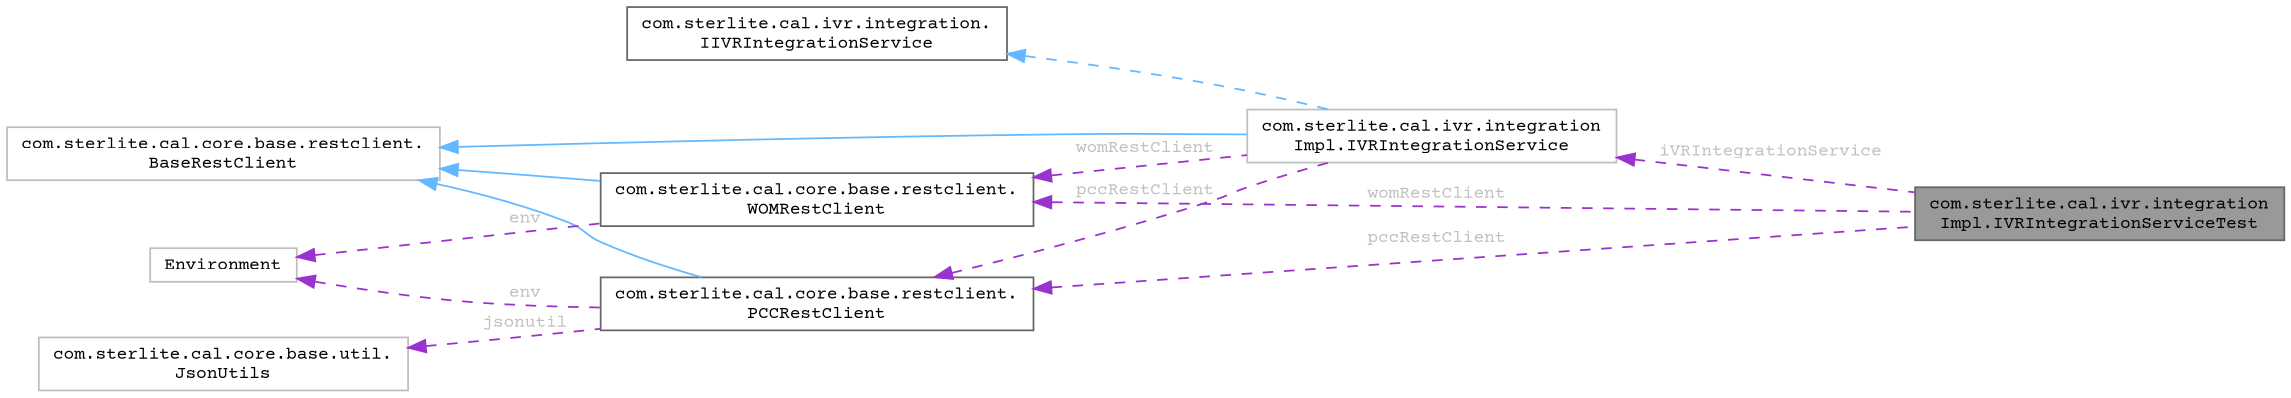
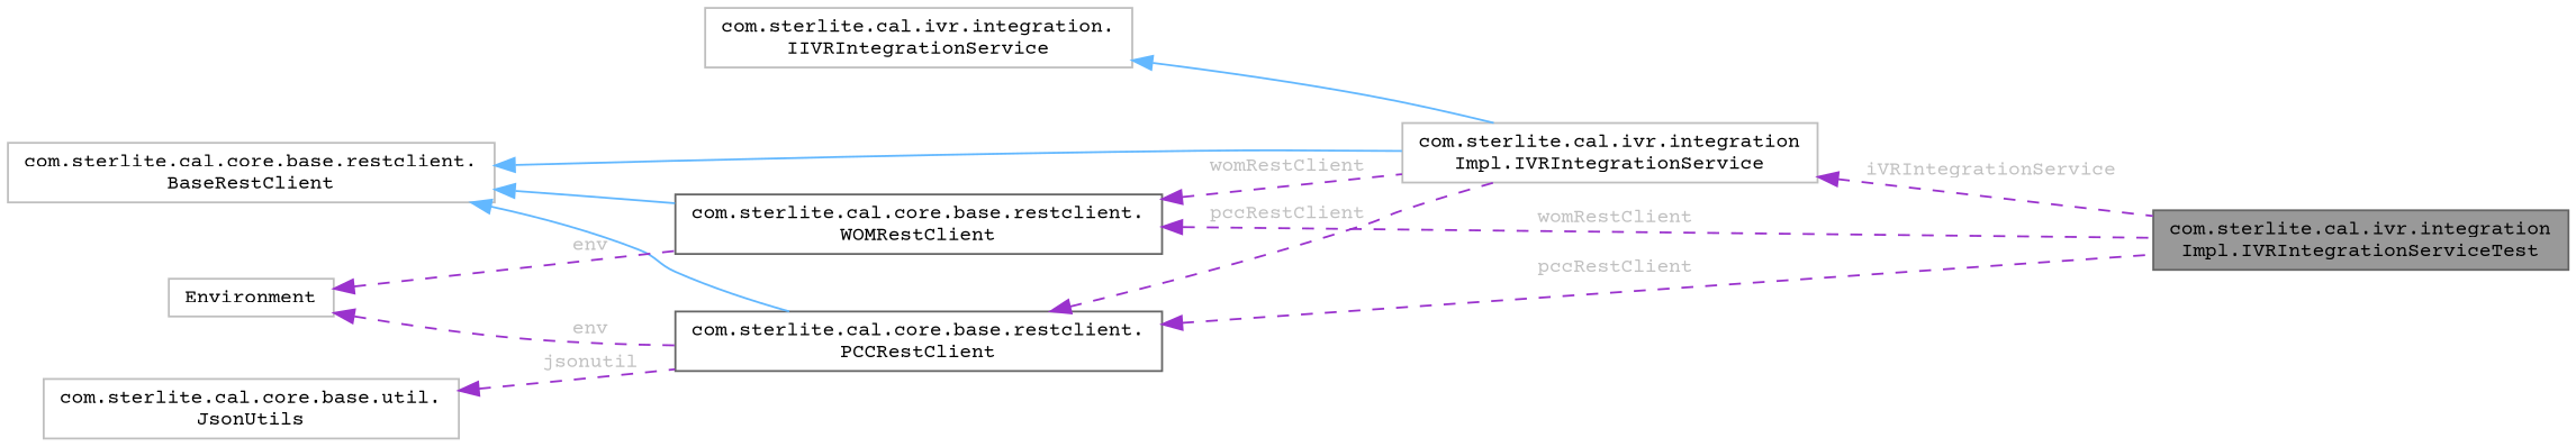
  digraph {
    fontname="Courier Prime"
    rankdir=LR
    node [color=grey75 fillcolor=white fontname="Courier Prime" fontsize=10 shape=box style=filled]
    edge [color=darkorchid3 dir=back fontcolor=grey fontname="Courier Prime" fontsize=10 labelfontname=Helvetica labelfontsize=10 style=dashed]
    n1 [color=gray40 fillcolor=grey60 fontcolor=black height=0.2 label="com.sterlite.cal.ivr.integration\lImpl.IVRIntegrationServiceTest" width=0.4]
    n2 [height=0.2 label="com.sterlite.cal.ivr.integration\lImpl.IVRIntegrationService" width=0.4]
    n3 [height=0.2 label="com.sterlite.cal.core.base.restclient.\lBaseRestClient" width=0.4]
    n4 [color=gray40 height=0.2 label="com.sterlite.cal.core.base.restclient.\lPCCRestClient" width=0.4]
    n5 [color=gray40 height=0.2 label="com.sterlite.cal.core.base.restclient.\lWOMRestClient" width=0.4]
-   n6 [color=gray40 height=0.2 label="com.sterlite.cal.ivr.integration.\lIIVRIntegrationService" width=0.4]
+   n6 [height=0.2 label="com.sterlite.cal.ivr.integration.\lIIVRIntegrationService" width=0.4]
    n7 [height=0.2 label=Environment width=0.4]
    n8 [height=0.2 label="com.sterlite.cal.core.base.util.\lJsonUtils" width=0.4]
    n2 -> n1 [label=" iVRIntegrationService"]
    n3 -> n2 [color=steelblue1 style=solid fontcolor=""]
    n3 -> n4 [color=steelblue1 style=solid fontcolor=""]
    n3 -> n5 [color=steelblue1 style=solid fontcolor=""]
    n4 -> n1 [label=" pccRestClient"]
    n4 -> n2 [label=" pccRestClient"]
    n5 -> n1 [label=" womRestClient"]
    n5 -> n2 [label=" womRestClient"]
-   n6 -> n2 [color=steelblue1 fontcolor=""]
+   n6 -> n2 [color=steelblue1 style=solid fontcolor=""]
    n7 -> n4 [label=" env"]
    n7 -> n5 [label=" env"]
    n8 -> n4 [label=" jsonutil"]
  }
